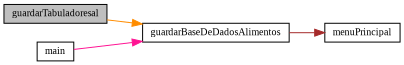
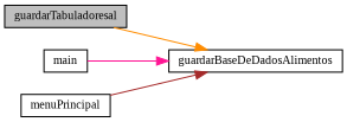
  digraph {
    fontname="Liberation Serif"
    rankdir=RL
    node [color=black fillcolor=white fontname="Liberation Serif" fontsize=10 shape=record style=filled]
    edge [dir=back fontname="Liberation Serif" fontsize=10 labelfontname=Helvetica labelfontsize=10 style=solid]
    n1 [fillcolor=grey75 fontcolor=black height=0.2 label=guardarTabuladoresal width=0.4]
    n2 [height=0.2 label=guardarBaseDeDadosAlimentos width=0.4]
    n3 [height=0.2 label=main width=0.4]
    n4 [height=0.2 label=menuPrincipal width=0.4]
    n2 -> n1 [color=darkorange]
    n2 -> n3 [color=deeppink]
-   n4 -> n2 [color=brown]
+   n2 -> n4 [color=brown]
  }
